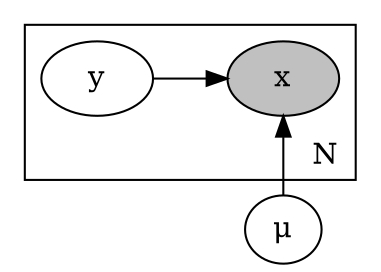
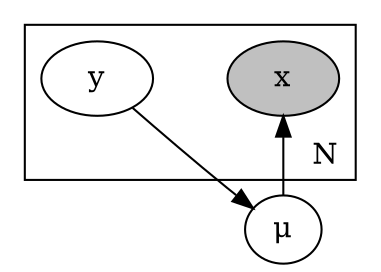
  digraph {
    rankdir=LR
    node [shape=ellipse style=filled]
    n1 [fillcolor=white label=y]
    n2 [fillcolor=grey label=x]
    n3 [height=0.2 label="μ" width=0.20 shape="" style=""]
    subgraph cluster_1 {
      label=N
      labeljust=r
      labelloc=b
      n1
      n2
    }
-   n1 -> n2
+   n1 -> n3
    n3 -> n2
  }
